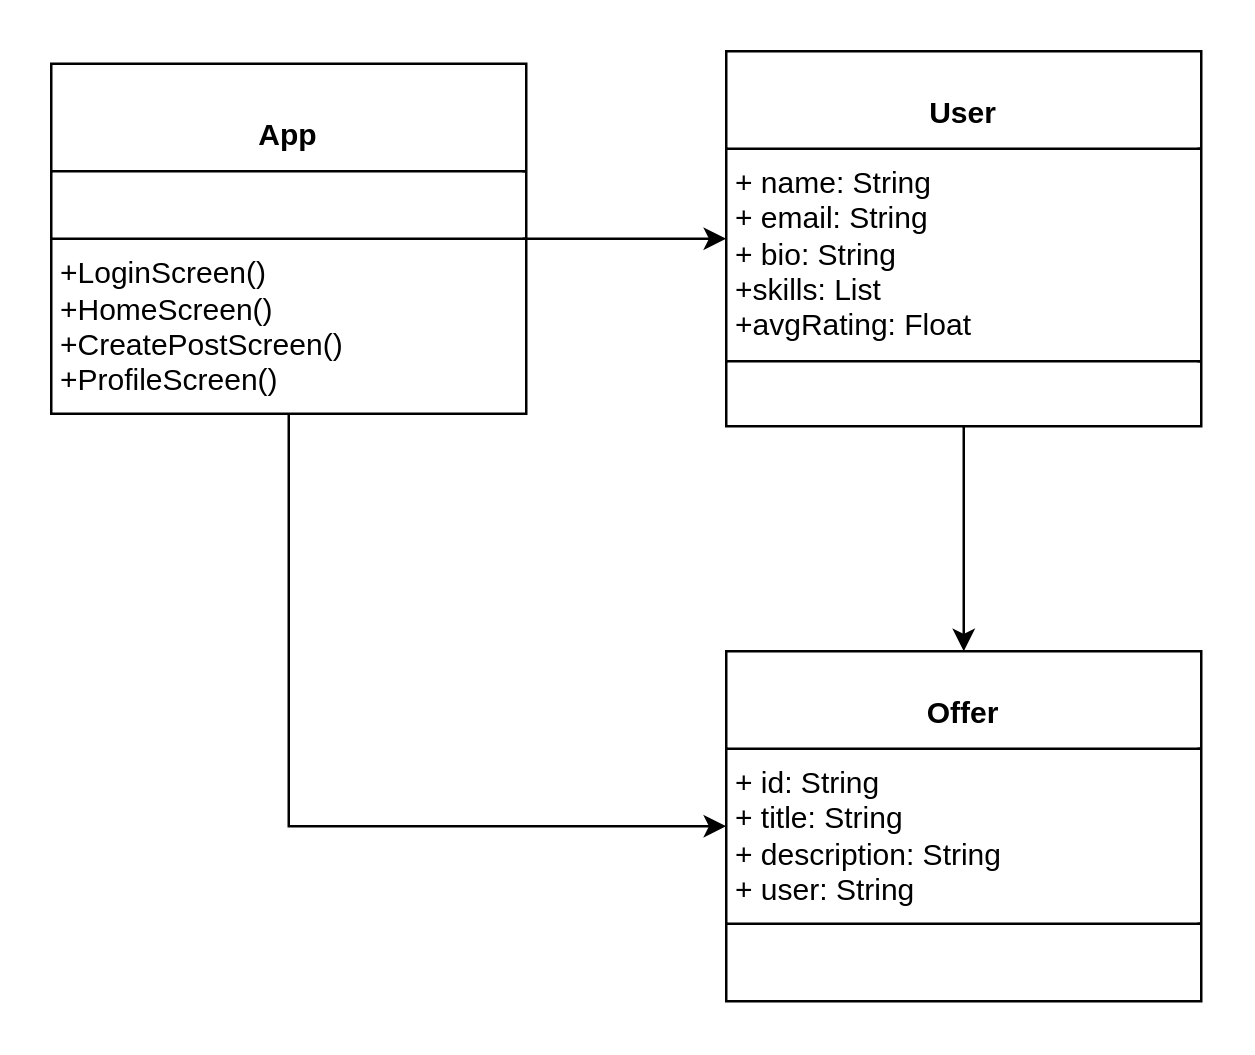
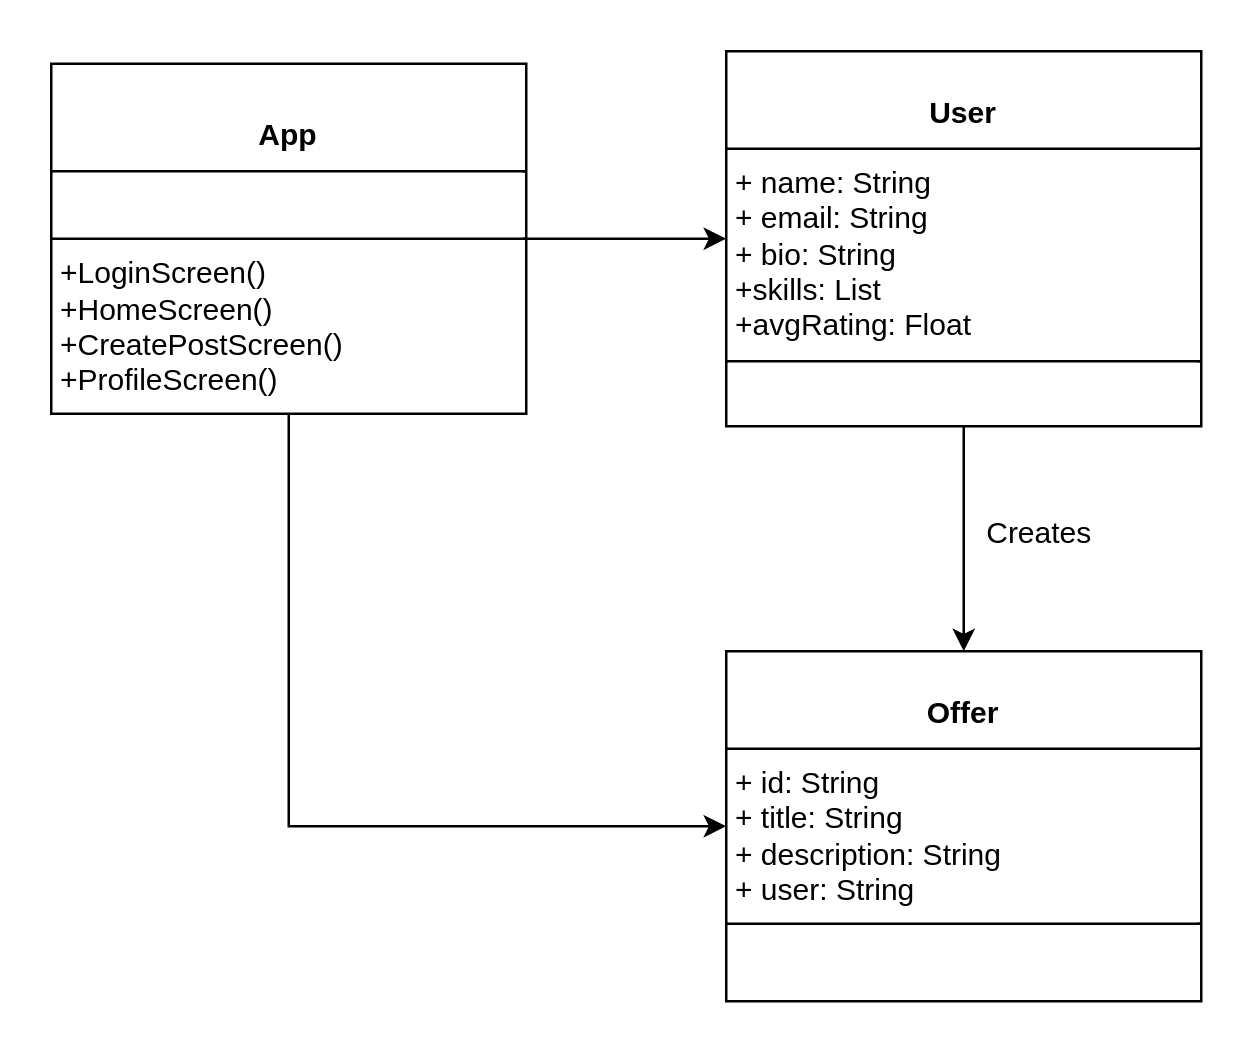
  <mxCell id="0" />
  <mxCell id="1" parent="0" />
  <mxCell id="2" style="edgeStyle=orthogonalEdgeStyle;rounded=0;orthogonalLoop=1;jettySize=auto;html=1;exitX=0.5;exitY=1;exitDx=0;exitDy=0;entryX=0;entryY=0.5;entryDx=0;entryDy=0;" edge="1" parent="1" source="4" target="7"><mxGeometry relative="1" as="geometry" /></mxCell>
  <mxCell id="3" style="edgeStyle=orthogonalEdgeStyle;rounded=0;orthogonalLoop=1;jettySize=auto;html=1;exitX=1;exitY=0.5;exitDx=0;exitDy=0;entryX=0;entryY=0.5;entryDx=0;entryDy=0;" edge="1" parent="1" source="4" target="6"><mxGeometry relative="1" as="geometry" /></mxCell>
  <mxCell id="4" value="&lt;p style=&quot;margin:0px;margin-top:4px;text-align:center;&quot;&gt;&lt;b&gt;&lt;br&gt;&lt;/b&gt;&lt;/p&gt;&lt;p style=&quot;margin:0px;margin-top:4px;text-align:center;&quot;&gt;&lt;b style=&quot;background-color: transparent; color: light-dark(rgb(0, 0, 0), rgb(255, 255, 255));&quot;&gt;App&lt;/b&gt;&lt;/p&gt;&lt;hr size=&quot;1&quot; style=&quot;border-style:solid;&quot;&gt;&lt;p style=&quot;margin:0px;margin-left:4px;&quot;&gt;&lt;br&gt;&lt;/p&gt;&lt;hr size=&quot;1&quot; style=&quot;border-style:solid;&quot;&gt;&lt;p style=&quot;margin:0px;margin-left:4px;&quot;&gt;+&lt;span style=&quot;background-color: transparent;&quot;&gt;LoginScreen()&lt;/span&gt;&lt;/p&gt;&lt;p style=&quot;margin:0px;margin-left:4px;&quot;&gt;&lt;span style=&quot;background-color: transparent;&quot;&gt;+HomeScreen()&lt;/span&gt;&lt;/p&gt;&lt;p style=&quot;margin:0px;margin-left:4px;&quot;&gt;&lt;span style=&quot;background-color: transparent;&quot;&gt;+CreatePostScreen()&lt;/span&gt;&lt;/p&gt;&lt;p style=&quot;margin:0px;margin-left:4px;&quot;&gt;&lt;span style=&quot;background-color: transparent;&quot;&gt;+ProfileScreen()&lt;/span&gt;&lt;/p&gt;" style="verticalAlign=top;align=left;overflow=fill;html=1;whiteSpace=wrap;" vertex="1" parent="1"><mxGeometry x="20" y="25" width="190" height="140" as="geometry" /></mxCell>
  <mxCell id="5" style="edgeStyle=orthogonalEdgeStyle;rounded=0;orthogonalLoop=1;jettySize=auto;html=1;exitX=0.5;exitY=1;exitDx=0;exitDy=0;entryX=0.5;entryY=0;entryDx=0;entryDy=0;" edge="1" parent="1" source="6" target="7"><mxGeometry relative="1" as="geometry" /></mxCell>
  <mxCell id="6" value="&lt;p style=&quot;margin:0px;margin-top:4px;text-align:center;&quot;&gt;&lt;br&gt;&lt;b&gt;User&lt;/b&gt;&lt;/p&gt;&lt;hr size=&quot;1&quot; style=&quot;border-style:solid;&quot;&gt;&lt;p style=&quot;margin:0px;margin-left:4px;&quot;&gt;+ name: String&lt;br&gt;+ email: String&lt;/p&gt;&lt;p style=&quot;margin:0px;margin-left:4px;&quot;&gt;+&amp;nbsp;bio: String&lt;/p&gt;&lt;p style=&quot;margin:0px;margin-left:4px;&quot;&gt;+skills: List&lt;/p&gt;&lt;p style=&quot;margin:0px;margin-left:4px;&quot;&gt;+avgRating: Float&amp;nbsp;&lt;/p&gt;&lt;hr size=&quot;1&quot; style=&quot;border-style:solid;&quot;&gt;&lt;p style=&quot;margin:0px;margin-left:4px;&quot;&gt;&lt;br&gt;&lt;/p&gt;" style="verticalAlign=top;align=left;overflow=fill;html=1;whiteSpace=wrap;" vertex="1" parent="1"><mxGeometry x="290" y="20" width="190" height="150" as="geometry" /></mxCell>
  <mxCell id="7" value="&lt;p style=&quot;margin:0px;margin-top:4px;text-align:center;&quot;&gt;&lt;br&gt;&lt;b&gt;Offer&lt;/b&gt;&lt;/p&gt;&lt;hr size=&quot;1&quot; style=&quot;border-style:solid;&quot;&gt;&lt;p style=&quot;margin:0px;margin-left:4px;&quot;&gt;+ id: String&lt;br&gt;+ title:&amp;nbsp;&lt;span style=&quot;background-color: transparent; color: light-dark(rgb(0, 0, 0), rgb(255, 255, 255));&quot;&gt;String&lt;/span&gt;&lt;/p&gt;&lt;p style=&quot;margin:0px;margin-left:4px;&quot;&gt;+&amp;nbsp;description:&amp;nbsp;&lt;span style=&quot;background-color: transparent; color: light-dark(rgb(0, 0, 0), rgb(255, 255, 255));&quot;&gt;String&lt;/span&gt;&lt;/p&gt;&lt;p style=&quot;margin:0px;margin-left:4px;&quot;&gt;+&amp;nbsp;user:&amp;nbsp;&lt;span style=&quot;background-color: transparent; color: light-dark(rgb(0, 0, 0), rgb(255, 255, 255));&quot;&gt;String&lt;/span&gt;&lt;/p&gt;&lt;hr size=&quot;1&quot; style=&quot;border-style:solid;&quot;&gt;&lt;p style=&quot;margin:0px;margin-left:4px;&quot;&gt;&amp;nbsp;&lt;/p&gt;" style="verticalAlign=top;align=left;overflow=fill;html=1;whiteSpace=wrap;" vertex="1" parent="1"><mxGeometry x="290" y="260" width="190" height="140" as="geometry" /></mxCell>
+ <mxCell id="8" value="Creates" style="text;html=1;align=center;verticalAlign=middle;resizable=0;points=[];autosize=1;strokeColor=none;fillColor=none;" vertex="1" parent="1"><mxGeometry x="380" y="198" width="70" height="30" as="geometry" /></mxCell>
